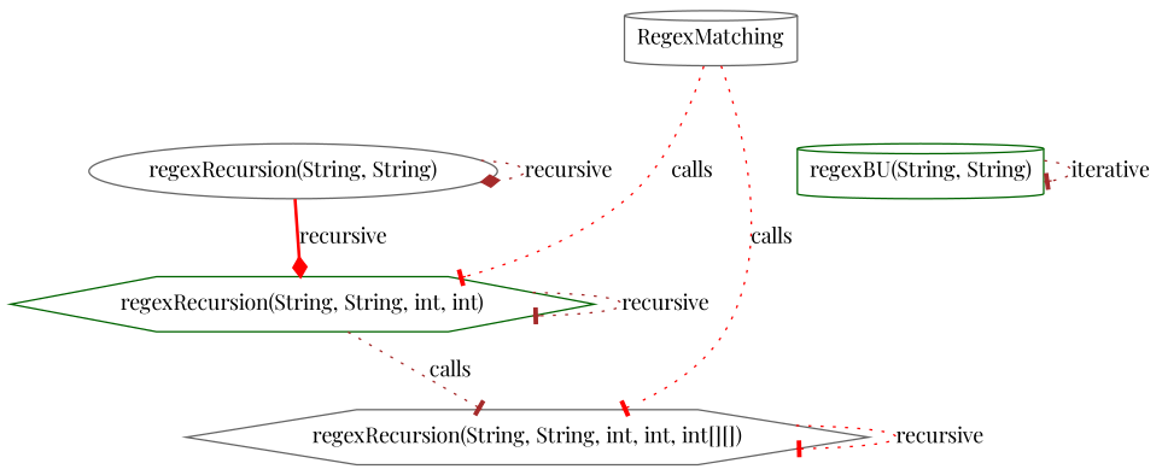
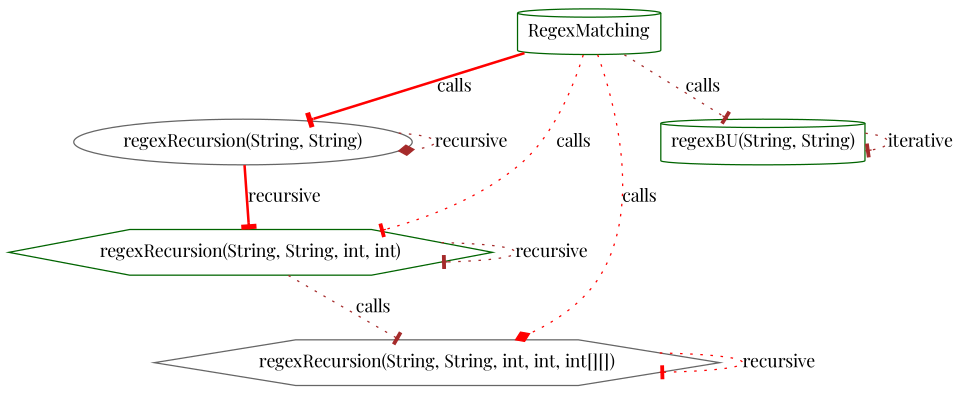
  digraph {
    fontname="Playfair Display"
    node [color=gray40 fontname="Playfair Display" shape=cylinder]
    edge [arrowhead=tee color=brown fontname="Playfair Display" style=dotted]
    "regexRecursion(String, String)" [shape=ellipse]
-   RegexMatching
+   RegexMatching [color=darkgreen]
    "regexRecursion(String, String, int, int)" [color=darkgreen shape=hexagon]
    "regexRecursion(String, String, int, int, int[][])" [shape=hexagon]
    "regexBU(String, String)" [color=darkgreen]
    "regexRecursion(String, String)" -> "regexRecursion(String, String)" [arrowhead=diamond label=recursive]
-   "regexRecursion(String, String)" -> "regexRecursion(String, String, int, int)" [arrowhead=diamond color=red label=recursive style=bold]
+   "regexRecursion(String, String)" -> "regexRecursion(String, String, int, int)" [color=red label=recursive style=bold]
+   RegexMatching -> "regexRecursion(String, String)" [color=red label=calls style=bold]
    RegexMatching -> "regexRecursion(String, String, int, int)" [color=red label=calls]
-   RegexMatching -> "regexRecursion(String, String, int, int, int[][])" [color=red label=calls]
+   RegexMatching -> "regexRecursion(String, String, int, int, int[][])" [arrowhead=diamond color=red label=calls]
+   RegexMatching -> "regexBU(String, String)" [label=calls]
    "regexRecursion(String, String, int, int)" -> "regexRecursion(String, String, int, int)" [label=recursive]
    "regexRecursion(String, String, int, int)" -> "regexRecursion(String, String, int, int, int[][])" [label=calls]
    "regexRecursion(String, String, int, int, int[][])" -> "regexRecursion(String, String, int, int, int[][])" [color=red label=recursive]
    "regexBU(String, String)" -> "regexBU(String, String)" [label=iterative]
  }
